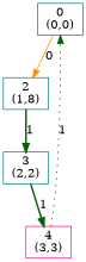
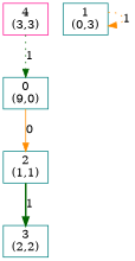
  digraph {
    node [color=teal shape=box]
    edge [color=darkgreen style=bold]
-   n1 [label="0\n(0,0)"]
-   n2 [label="2\n(1,8)"]
+   n1 [label="0\n(9,0)"]
+   n2 [label="2\n(1,1)"]
    n3 [label="3\n(2,2)"]
    n4 [color=deeppink label="4\n(3,3)"]
+   n5 [label="1\n(0,3)"]
    n1 -> n2 [color=darkorange label=0 style=solid]
    n2 -> n3 [label=1]
-   n3 -> n4 [label=1]
    n4 -> n1 [label=1 style=dotted]
+   n5 -> n5 [color=darkorange label=1 style=dotted]
  }
